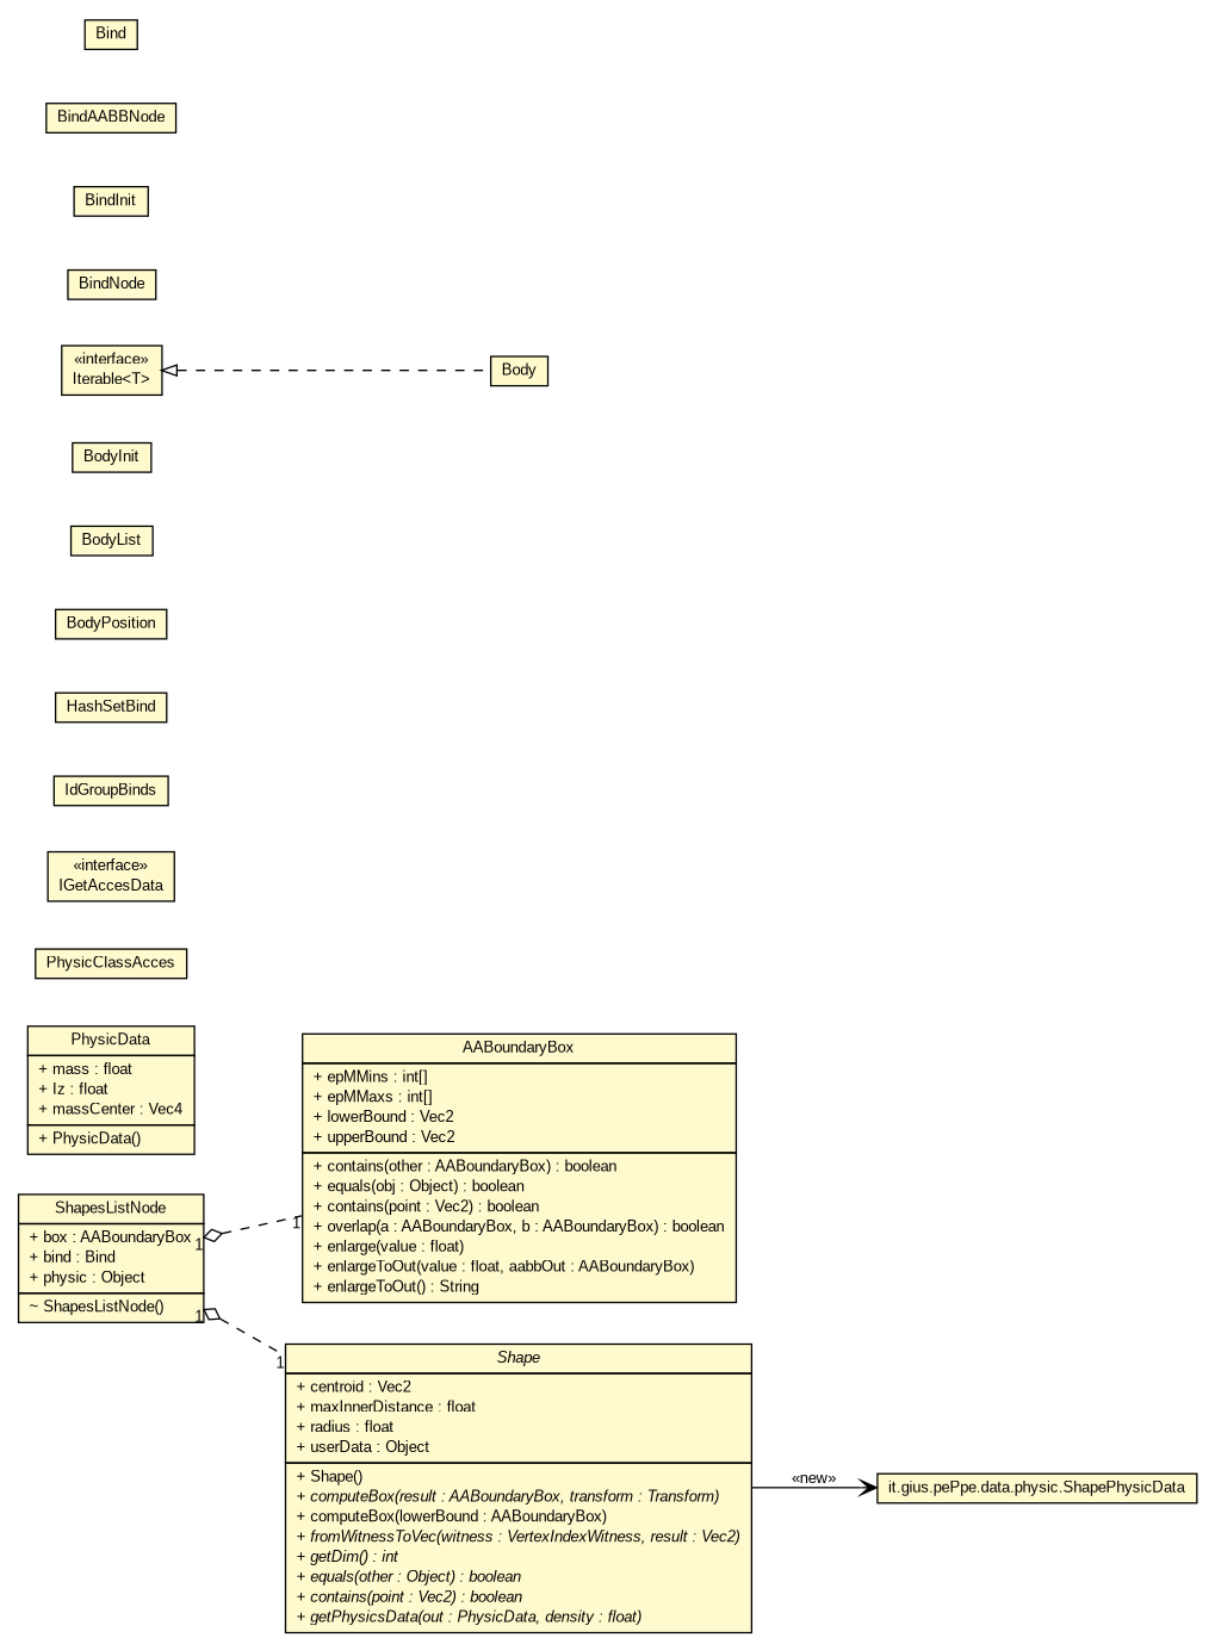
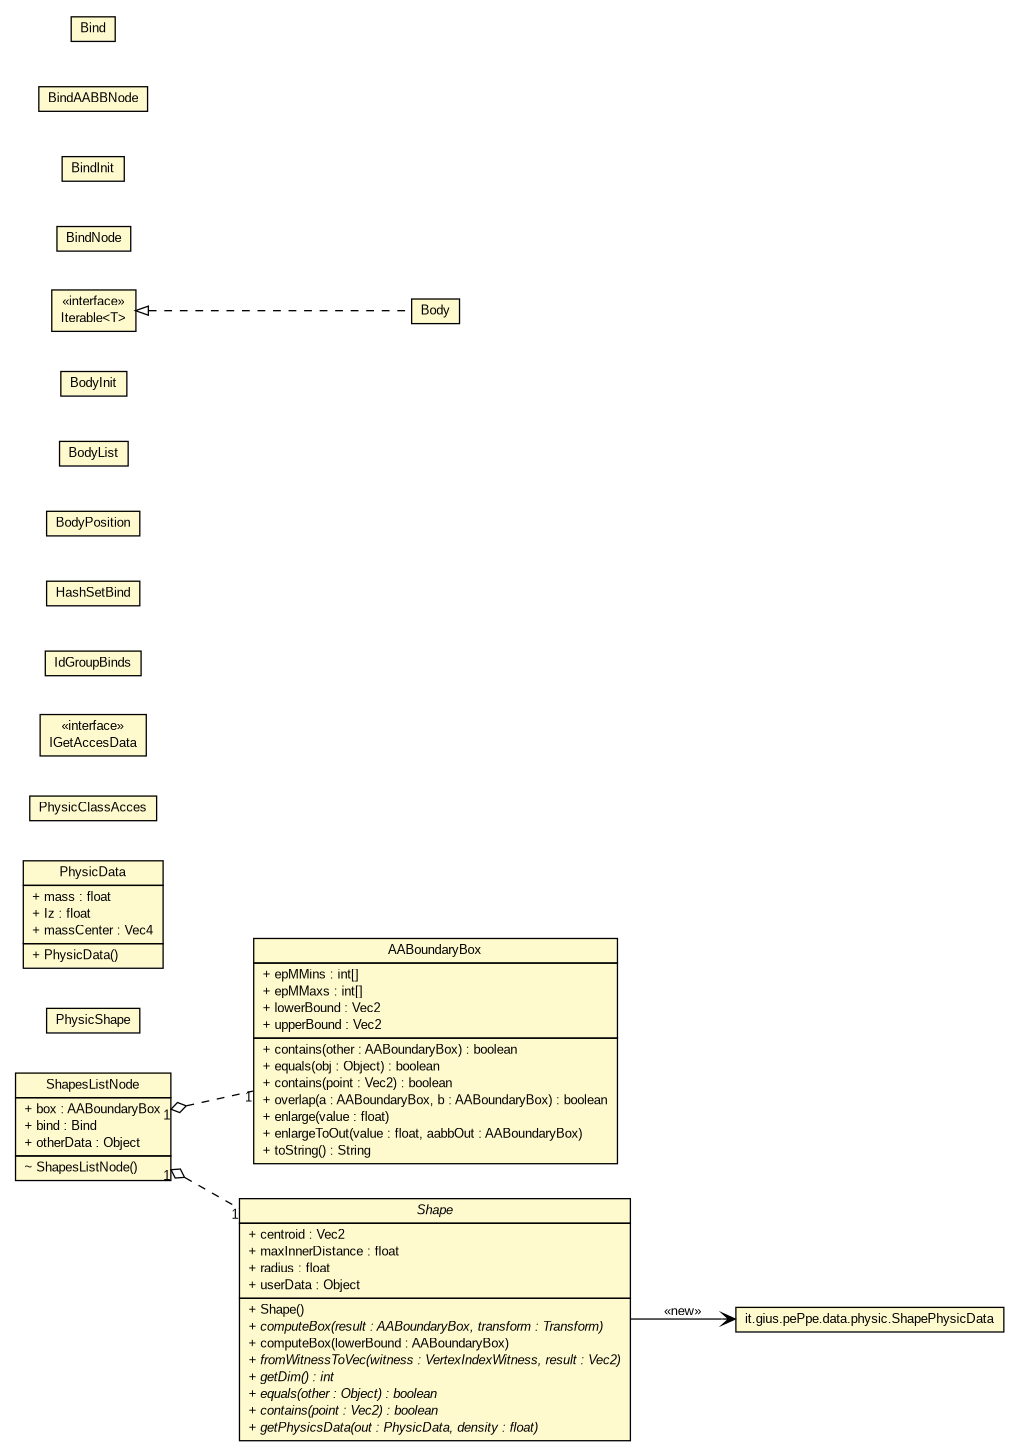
  digraph {
    nodesep=0.25
    rankdir=LR
    ranksep=0.5
    node [fontcolor=black fontname=arial fontsize=10.0 shape=plaintext]
    edge [arrowhead=none arrowtail=ediamond color=black dir=both fontcolor=black fontname=arial fontsize=10.0 headport=p labelfontname=arial labelfontsize=10 style=dashed tailport=p]
-   n1 [label=<<table title="it.gius.pePpe.data.aabb.AABoundaryBox" border="0" cellborder="1" cellspacing="0" cellpadding="2" port="p" bgcolor="LemonChiffon"> 		<tr><td><table border="0" cellspacing="0" cellpadding="1"> <tr><td align="center" balign="center"> AABoundaryBox </td></tr> 		</table></td></tr> 		<tr><td><table border="0" cellspacing="0" cellpadding="1"> <tr><td align="left" balign="left"> + epMMins : int[] </td></tr> <tr><td align="left" balign="left"> + epMMaxs : int[] </td></tr> <tr><td align="left" balign="left"> + lowerBound : Vec2 </td></tr> <tr><td align="left" balign="left"> + upperBound : Vec2 </td></tr> 		</table></td></tr> 		<tr><td><table border="0" cellspacing="0" cellpadding="1"> <tr><td align="left" balign="left"> + contains(other : AABoundaryBox) : boolean </td></tr> <tr><td align="left" balign="left"> + equals(obj : Object) : boolean </td></tr> <tr><td align="left" balign="left"> + contains(point : Vec2) : boolean </td></tr> <tr><td align="left" balign="left"> + overlap(a : AABoundaryBox, b : AABoundaryBox) : boolean </td></tr> <tr><td align="left" balign="left"> + enlarge(value : float) </td></tr> <tr><td align="left" balign="left"> + enlargeToOut(value : float, aabbOut : AABoundaryBox) </td></tr> <tr><td align="left" balign="left"> + enlargeToOut() : String </td></tr> 		</table></td></tr> 		</table>>]
-   n2 [label=<<table title="it.gius.pePpe.data.physic.ShapesListNode" border="0" cellborder="1" cellspacing="0" cellpadding="2" port="p" bgcolor="LemonChiffon"> 		<tr><td><table border="0" cellspacing="0" cellpadding="1"> <tr><td align="center" balign="center"> ShapesListNode </td></tr> 		</table></td></tr> 		<tr><td><table border="0" cellspacing="0" cellpadding="1"> <tr><td align="left" balign="left"> + box : AABoundaryBox </td></tr> <tr><td align="left" balign="left"> + bind : Bind </td></tr> <tr><td align="left" balign="left"> + physic : Object </td></tr> 		</table></td></tr> 		<tr><td><table border="0" cellspacing="0" cellpadding="1"> <tr><td align="left" balign="left"> ~ ShapesListNode() </td></tr> 		</table></td></tr> 		</table>>]
+   n1 [label=<<table title="it.gius.pePpe.data.aabb.AABoundaryBox" border="0" cellborder="1" cellspacing="0" cellpadding="2" port="p" bgcolor="LemonChiffon"> 		<tr><td><table border="0" cellspacing="0" cellpadding="1"> <tr><td align="center" balign="center"> AABoundaryBox </td></tr> 		</table></td></tr> 		<tr><td><table border="0" cellspacing="0" cellpadding="1"> <tr><td align="left" balign="left"> + epMMins : int[] </td></tr> <tr><td align="left" balign="left"> + epMMaxs : int[] </td></tr> <tr><td align="left" balign="left"> + lowerBound : Vec2 </td></tr> <tr><td align="left" balign="left"> + upperBound : Vec2 </td></tr> 		</table></td></tr> 		<tr><td><table border="0" cellspacing="0" cellpadding="1"> <tr><td align="left" balign="left"> + contains(other : AABoundaryBox) : boolean </td></tr> <tr><td align="left" balign="left"> + equals(obj : Object) : boolean </td></tr> <tr><td align="left" balign="left"> + contains(point : Vec2) : boolean </td></tr> <tr><td align="left" balign="left"> + overlap(a : AABoundaryBox, b : AABoundaryBox) : boolean </td></tr> <tr><td align="left" balign="left"> + enlarge(value : float) </td></tr> <tr><td align="left" balign="left"> + enlargeToOut(value : float, aabbOut : AABoundaryBox) </td></tr> <tr><td align="left" balign="left"> + toString() : String </td></tr> 		</table></td></tr> 		</table>>]
+   n2 [label=<<table title="it.gius.pePpe.data.physic.ShapesListNode" border="0" cellborder="1" cellspacing="0" cellpadding="2" port="p" bgcolor="LemonChiffon"> 		<tr><td><table border="0" cellspacing="0" cellpadding="1"> <tr><td align="center" balign="center"> ShapesListNode </td></tr> 		</table></td></tr> 		<tr><td><table border="0" cellspacing="0" cellpadding="1"> <tr><td align="left" balign="left"> + box : AABoundaryBox </td></tr> <tr><td align="left" balign="left"> + bind : Bind </td></tr> <tr><td align="left" balign="left"> + otherData : Object </td></tr> 		</table></td></tr> 		<tr><td><table border="0" cellspacing="0" cellpadding="1"> <tr><td align="left" balign="left"> ~ ShapesListNode() </td></tr> 		</table></td></tr> 		</table>>]
    n3 [label=<<table title="it.gius.pePpe.data.shapes.Shape" border="0" cellborder="1" cellspacing="0" cellpadding="2" port="p" bgcolor="LemonChiffon"> 		<tr><td><table border="0" cellspacing="0" cellpadding="1"> <tr><td align="center" balign="center"><font face="arial italic"> Shape </font></td></tr> 		</table></td></tr> 		<tr><td><table border="0" cellspacing="0" cellpadding="1"> <tr><td align="left" balign="left"> + centroid : Vec2 </td></tr> <tr><td align="left" balign="left"> + maxInnerDistance : float </td></tr> <tr><td align="left" balign="left"> + radius : float </td></tr> <tr><td align="left" balign="left"> + userData : Object </td></tr> 		</table></td></tr> 		<tr><td><table border="0" cellspacing="0" cellpadding="1"> <tr><td align="left" balign="left"> + Shape() </td></tr> <tr><td align="left" balign="left"><font face="arial italic" point-size="10.0"> + computeBox(result : AABoundaryBox, transform : Transform) </font></td></tr> <tr><td align="left" balign="left"> + computeBox(lowerBound : AABoundaryBox) </td></tr> <tr><td align="left" balign="left"><font face="arial italic" point-size="10.0"> + fromWitnessToVec(witness : VertexIndexWitness, result : Vec2) </font></td></tr> <tr><td align="left" balign="left"><font face="arial italic" point-size="10.0"> + getDim() : int </font></td></tr> <tr><td align="left" balign="left"><font face="arial italic" point-size="10.0"> + equals(other : Object) : boolean </font></td></tr> <tr><td align="left" balign="left"><font face="arial italic" point-size="10.0"> + contains(point : Vec2) : boolean </font></td></tr> <tr><td align="left" balign="left"><font face="arial italic" point-size="10.0"> + getPhysicsData(out : PhysicData, density : float) </font></td></tr> 		</table></td></tr> 		</table>>]
    n4 [label=<<table title="it.gius.pePpe.data.physic.ShapePhysicData" border="0" cellborder="1" cellspacing="0" cellpadding="2" port="p" bgcolor="LemonChiffon" href="http://java.sun.com/j2se/1.4.2/docs/api/it/gius/pePpe/data/physic/ShapePhysicData.html"> 		<tr><td><table border="0" cellspacing="0" cellpadding="1"> <tr><td align="center" balign="center"> it.gius.pePpe.data.physic.ShapePhysicData </td></tr> 		</table></td></tr> 		</table>>]
+   n5 [label=<<table title="it.gius.pePpe.data.physic.PhysicShape" border="0" cellborder="1" cellspacing="0" cellpadding="2" port="p" bgcolor="LemonChiffon"> 		<tr><td><table border="0" cellspacing="0" cellpadding="1"> <tr><td align="center" balign="center"> PhysicShape </td></tr> 		</table></td></tr> 		</table>>]
    n6 [label=<<table title="it.gius.pePpe.data.physic.PhysicData" border="0" cellborder="1" cellspacing="0" cellpadding="2" port="p" bgcolor="LemonChiffon"> 		<tr><td><table border="0" cellspacing="0" cellpadding="1"> <tr><td align="center" balign="center"> PhysicData </td></tr> 		</table></td></tr> 		<tr><td><table border="0" cellspacing="0" cellpadding="1"> <tr><td align="left" balign="left"> + mass : float </td></tr> <tr><td align="left" balign="left"> + Iz : float </td></tr> <tr><td align="left" balign="left"> + massCenter : Vec4 </td></tr> 		</table></td></tr> 		<tr><td><table border="0" cellspacing="0" cellpadding="1"> <tr><td align="left" balign="left"> + PhysicData() </td></tr> 		</table></td></tr> 		</table>>]
    n7 [label=<<table title="it.gius.pePpe.data.physic.PhysicClassAcces" border="0" cellborder="1" cellspacing="0" cellpadding="2" port="p" bgcolor="LemonChiffon"> 		<tr><td><table border="0" cellspacing="0" cellpadding="1"> <tr><td align="center" balign="center"> PhysicClassAcces </td></tr> 		</table></td></tr> 		</table>>]
    n8 [label=<<table title="it.gius.pePpe.data.physic.IGetAccesData" border="0" cellborder="1" cellspacing="0" cellpadding="2" port="p" bgcolor="LemonChiffon"> 		<tr><td><table border="0" cellspacing="0" cellpadding="1"> <tr><td align="center" balign="center"> &#171;interface&#187; </td></tr> <tr><td align="center" balign="center"> IGetAccesData </td></tr> 		</table></td></tr> 		</table>>]
    n9 [label=<<table title="it.gius.pePpe.data.physic.IdGroupBinds" border="0" cellborder="1" cellspacing="0" cellpadding="2" port="p" bgcolor="LemonChiffon"> 		<tr><td><table border="0" cellspacing="0" cellpadding="1"> <tr><td align="center" balign="center"> IdGroupBinds </td></tr> 		</table></td></tr> 		</table>>]
    n10 [label=<<table title="it.gius.pePpe.data.physic.HashSetBind" border="0" cellborder="1" cellspacing="0" cellpadding="2" port="p" bgcolor="LemonChiffon"> 		<tr><td><table border="0" cellspacing="0" cellpadding="1"> <tr><td align="center" balign="center"> HashSetBind </td></tr> 		</table></td></tr> 		</table>>]
    n11 [label=<<table title="it.gius.pePpe.data.physic.BodyPosition" border="0" cellborder="1" cellspacing="0" cellpadding="2" port="p" bgcolor="LemonChiffon"> 		<tr><td><table border="0" cellspacing="0" cellpadding="1"> <tr><td align="center" balign="center"> BodyPosition </td></tr> 		</table></td></tr> 		</table>>]
    n12 [label=<<table title="it.gius.pePpe.data.physic.BodyList" border="0" cellborder="1" cellspacing="0" cellpadding="2" port="p" bgcolor="LemonChiffon"> 		<tr><td><table border="0" cellspacing="0" cellpadding="1"> <tr><td align="center" balign="center"> BodyList </td></tr> 		</table></td></tr> 		</table>>]
    n13 [label=<<table title="it.gius.pePpe.data.physic.BodyInit" border="0" cellborder="1" cellspacing="0" cellpadding="2" port="p" bgcolor="LemonChiffon"> 		<tr><td><table border="0" cellspacing="0" cellpadding="1"> <tr><td align="center" balign="center"> BodyInit </td></tr> 		</table></td></tr> 		</table>>]
    n14 [label=<<table title="it.gius.pePpe.data.physic.Body" border="0" cellborder="1" cellspacing="0" cellpadding="2" port="p" bgcolor="LemonChiffon"> 		<tr><td><table border="0" cellspacing="0" cellpadding="1"> <tr><td align="center" balign="center"> Body </td></tr> 		</table></td></tr> 		</table>>]
    n15 [label=<<table title="it.gius.pePpe.data.physic.BindNode" border="0" cellborder="1" cellspacing="0" cellpadding="2" port="p" bgcolor="LemonChiffon"> 		<tr><td><table border="0" cellspacing="0" cellpadding="1"> <tr><td align="center" balign="center"> BindNode </td></tr> 		</table></td></tr> 		</table>>]
    n16 [label=<<table title="it.gius.pePpe.data.physic.BindInit" border="0" cellborder="1" cellspacing="0" cellpadding="2" port="p" bgcolor="LemonChiffon"> 		<tr><td><table border="0" cellspacing="0" cellpadding="1"> <tr><td align="center" balign="center"> BindInit </td></tr> 		</table></td></tr> 		</table>>]
    n17 [label=<<table title="it.gius.pePpe.data.physic.BindAABBNode" border="0" cellborder="1" cellspacing="0" cellpadding="2" port="p" bgcolor="LemonChiffon"> 		<tr><td><table border="0" cellspacing="0" cellpadding="1"> <tr><td align="center" balign="center"> BindAABBNode </td></tr> 		</table></td></tr> 		</table>>]
    n18 [label=<<table title="it.gius.pePpe.data.physic.Bind" border="0" cellborder="1" cellspacing="0" cellpadding="2" port="p" bgcolor="LemonChiffon"> 		<tr><td><table border="0" cellspacing="0" cellpadding="1"> <tr><td align="center" balign="center"> Bind </td></tr> 		</table></td></tr> 		</table>>]
    n19 [label=<<table title="java.lang.Iterable" border="0" cellborder="1" cellspacing="0" cellpadding="2" port="p" bgcolor="LemonChiffon" href="http://java.sun.com/j2se/1.4.2/docs/api/java/lang/Iterable.html"> 		<tr><td><table border="0" cellspacing="0" cellpadding="1"> <tr><td align="center" balign="center"> &#171;interface&#187; </td></tr> <tr><td align="center" balign="center"> Iterable&lt;T&gt; </td></tr> 		</table></td></tr> 		</table>>]
    n2 -> n1 [headlabel=1 taillabel=1]
    n2 -> n3 [headlabel=1 taillabel=1]
    n3 -> n4 [arrowhead=open label="&#171;new&#187;" style=solid arrowtail="" dir=""]
    n19 -> n14 [arrowtail=empty dir=back fontsize=10 arrowhead="" color="" fontcolor=""]
  }
